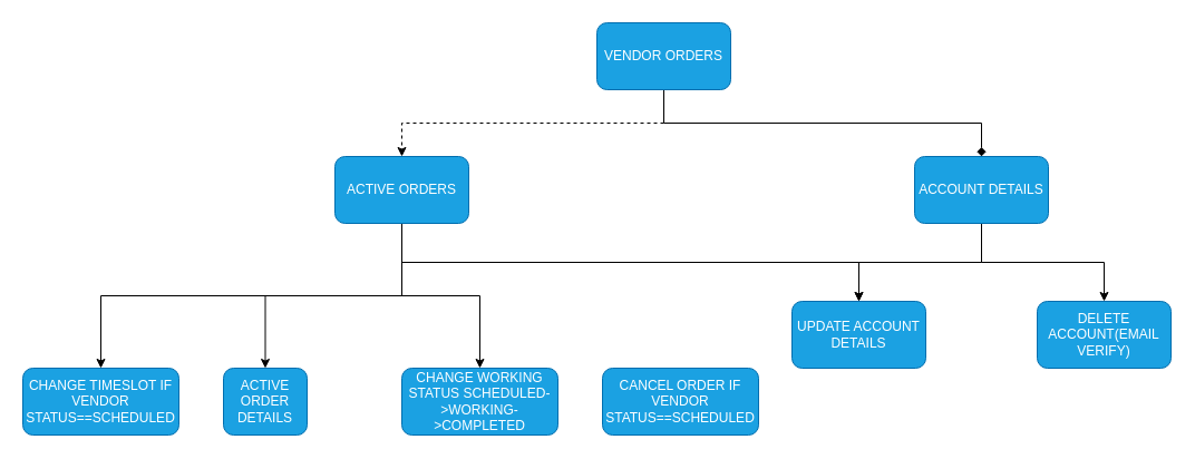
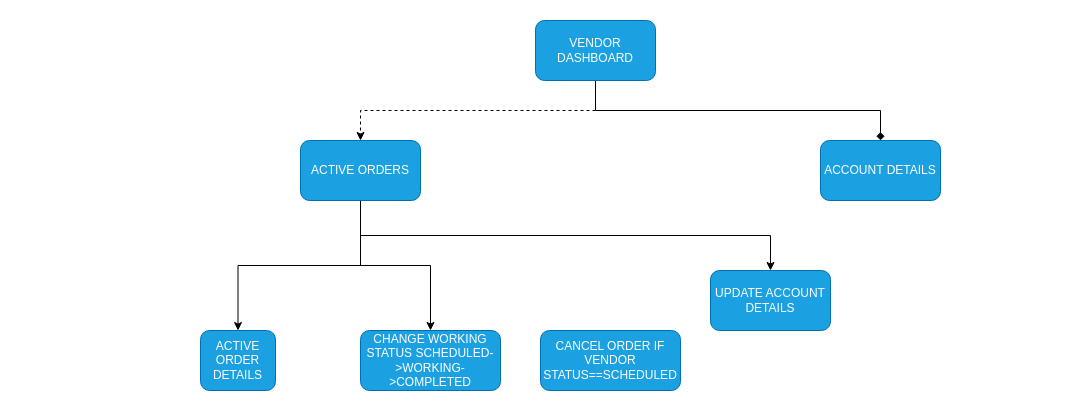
  <mxCell id="0" />
  <mxCell id="1" parent="0" />
  <mxCell id="2" style="edgeStyle=orthogonalEdgeStyle;rounded=0;orthogonalLoop=1;jettySize=auto;html=1;exitX=0.5;exitY=1;exitDx=0;exitDy=0;entryX=0.5;entryY=0;entryDx=0;entryDy=0;dashed=1;" parent="1" source="4" target="9" edge="1"><mxGeometry relative="1" as="geometry" /></mxCell>
  <mxCell id="3" style="edgeStyle=orthogonalEdgeStyle;rounded=0;orthogonalLoop=1;jettySize=auto;html=1;exitX=0.5;exitY=1;exitDx=0;exitDy=0;endArrow=diamond;" parent="1" source="4" target="15" edge="1"><mxGeometry relative="1" as="geometry" /></mxCell>
- <mxCell id="4" value="VENDOR ORDERS" style="whiteSpace=wrap;html=1;fillColor=#1ba1e2;strokeColor=#006EAF;fontColor=#ffffff;rounded=1;" parent="1" vertex="1"><mxGeometry x="535" y="20" width="120" height="60" as="geometry" /></mxCell>
- <mxCell id="5" style="edgeStyle=orthogonalEdgeStyle;rounded=0;orthogonalLoop=1;jettySize=auto;html=1;exitX=0.5;exitY=1;exitDx=0;exitDy=0;entryX=0.5;entryY=0;entryDx=0;entryDy=0;" parent="1" source="9" target="10" edge="1"><mxGeometry relative="1" as="geometry" /></mxCell>
+ <mxCell id="4" value="VENDOR DASHBOARD" style="whiteSpace=wrap;html=1;fillColor=#1ba1e2;strokeColor=#006EAF;fontColor=#ffffff;rounded=1;" parent="1" vertex="1"><mxGeometry x="535" y="20" width="120" height="60" as="geometry" /></mxCell>
  <mxCell id="6" style="edgeStyle=orthogonalEdgeStyle;rounded=0;orthogonalLoop=1;jettySize=auto;html=1;exitX=0.5;exitY=1;exitDx=0;exitDy=0;entryX=0.5;entryY=0;entryDx=0;entryDy=0;" parent="1" source="9" target="12" edge="1"><mxGeometry relative="1" as="geometry" /></mxCell>
  <mxCell id="7" style="edgeStyle=orthogonalEdgeStyle;rounded=0;orthogonalLoop=1;jettySize=auto;html=1;exitX=0.5;exitY=1;exitDx=0;exitDy=0;" parent="1" source="9" target="11" edge="1"><mxGeometry relative="1" as="geometry" /></mxCell>
  <mxCell id="8" style="edgeStyle=orthogonalEdgeStyle;rounded=0;orthogonalLoop=1;jettySize=auto;html=1;exitX=0.5;exitY=1;exitDx=0;exitDy=0;" parent="1" source="9" target="16" edge="1"><mxGeometry relative="1" as="geometry" /></mxCell>
  <mxCell id="9" value="ACTIVE ORDERS" style="whiteSpace=wrap;html=1;fillColor=#1ba1e2;strokeColor=#006EAF;fontColor=#ffffff;rounded=1;" parent="1" vertex="1"><mxGeometry x="300" y="140" width="120" height="60" as="geometry" /></mxCell>
- <mxCell id="10" value="CHANGE TIMESLOT IF VENDOR STATUS==SCHEDULED" style="whiteSpace=wrap;html=1;fillColor=#1ba1e2;strokeColor=#006EAF;fontColor=#ffffff;rounded=1;" parent="1" vertex="1"><mxGeometry x="20" y="330" width="140" height="60" as="geometry" /></mxCell>
  <mxCell id="11" value="CHANGE WORKING STATUS SCHEDULED-&amp;gt;WORKING-&amp;gt;COMPLETED" style="whiteSpace=wrap;html=1;fillColor=#1ba1e2;strokeColor=#006EAF;fontColor=#ffffff;rounded=1;" parent="1" vertex="1"><mxGeometry x="360" y="330" width="140" height="60" as="geometry" /></mxCell>
  <mxCell id="12" value="ACTIVE ORDER DETAILS" style="whiteSpace=wrap;html=1;fillColor=#1ba1e2;strokeColor=#006EAF;fontColor=#ffffff;rounded=1;" parent="1" vertex="1"><mxGeometry x="200" y="330" width="75" height="60" as="geometry" /></mxCell>
- <mxCell id="13" value="" style="edgeStyle=orthogonalEdgeStyle;rounded=0;orthogonalLoop=1;jettySize=auto;html=1;" parent="1" source="15" target="16" edge="1"><mxGeometry relative="1" as="geometry" /></mxCell>
- <mxCell id="14" value="" style="edgeStyle=orthogonalEdgeStyle;rounded=0;orthogonalLoop=1;jettySize=auto;html=1;" parent="1" source="15" target="17" edge="1"><mxGeometry relative="1" as="geometry" /></mxCell>
  <mxCell id="15" value="ACCOUNT DETAILS" style="whiteSpace=wrap;html=1;fillColor=#1ba1e2;strokeColor=#006EAF;fontColor=#ffffff;rounded=1;" parent="1" vertex="1"><mxGeometry x="820" y="140" width="120" height="60" as="geometry" /></mxCell>
  <mxCell id="16" value="UPDATE ACCOUNT DETAILS" style="whiteSpace=wrap;html=1;fillColor=#1ba1e2;strokeColor=#006EAF;fontColor=#ffffff;rounded=1;" parent="1" vertex="1"><mxGeometry x="710" y="270" width="120" height="60" as="geometry" /></mxCell>
- <mxCell id="17" value="DELETE ACCOUNT(EMAIL VERIFY)" style="whiteSpace=wrap;html=1;fillColor=#1ba1e2;strokeColor=#006EAF;fontColor=#ffffff;rounded=1;" parent="1" vertex="1"><mxGeometry x="930" y="270" width="120" height="60" as="geometry" /></mxCell>
  <mxCell id="18" value="CANCEL ORDER IF VENDOR STATUS==SCHEDULED" style="whiteSpace=wrap;html=1;fillColor=#1ba1e2;strokeColor=#006EAF;fontColor=#ffffff;rounded=1;" parent="1" vertex="1"><mxGeometry x="540" y="330" width="140" height="60" as="geometry" /></mxCell>
